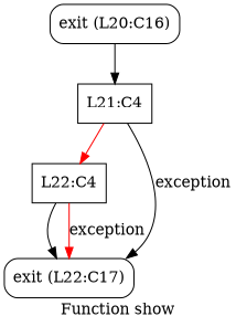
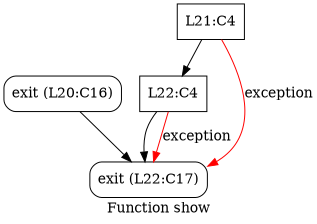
  digraph {
    label="Function show"
    node [shape=box]
    n1 [label="exit (L20:C16)" style=rounded]
    n2 [label="L21:C4"]
    n3 [label="L22:C4"]
    n4 [label="exit (L22:C17)" style=rounded]
-   n1 -> n2
-   n2 -> n3 [color=red]
-   n2 -> n4 [color=black label=exception]
+   n1 -> n4
+   n2 -> n3
+   n2 -> n4 [color=red label=exception]
    n3 -> n4
    n3 -> n4 [color=red label=exception]
  }
